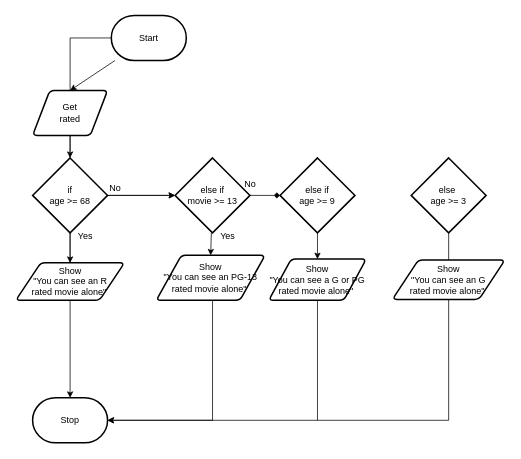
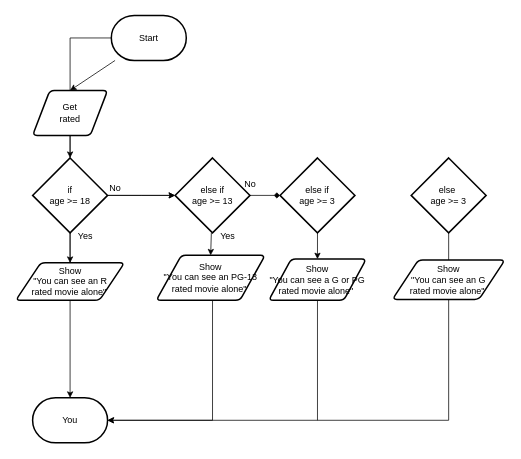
  <mxCell id="0" />
  <mxCell id="1" parent="0" />
  <mxCell id="2" style="edgeStyle=orthogonalEdgeStyle;html=1;rounded=0;startArrow=none;entryX=0.5;entryY=0;entryDx=0;entryDy=0;entryPerimeter=0;" parent="1" source="15" target="5" edge="1"><mxGeometry relative="1" as="geometry" /></mxCell>
  <mxCell id="3" style="edgeStyle=none;html=1;entryX=0.5;entryY=0;entryDx=0;entryDy=0;" parent="1" source="4" target="13" edge="1"><mxGeometry relative="1" as="geometry" /></mxCell>
  <mxCell id="4" value="Start" style="strokeWidth=2;html=1;shape=mxgraph.flowchart.terminator;whiteSpace=wrap;" parent="1" vertex="1"><mxGeometry x="148" y="20" width="100" height="60" as="geometry" /></mxCell>
- <mxCell id="5" value="Stop" style="strokeWidth=2;html=1;shape=mxgraph.flowchart.terminator;whiteSpace=wrap;" parent="1" vertex="1"><mxGeometry x="43" y="530" width="100" height="60" as="geometry" /></mxCell>
+ <mxCell id="5" value="You" style="strokeWidth=2;html=1;shape=mxgraph.flowchart.terminator;whiteSpace=wrap;" parent="1" vertex="1"><mxGeometry x="43" y="530" width="100" height="60" as="geometry" /></mxCell>
  <mxCell id="6" value="" style="edgeStyle=orthogonalEdgeStyle;html=1;rounded=0;endArrow=none;startArrow=none;" parent="1" source="13" target="10" edge="1"><mxGeometry relative="1" as="geometry"><mxPoint x="93" y="80" as="sourcePoint" /><mxPoint x="93" y="370" as="targetPoint" /></mxGeometry></mxCell>
  <mxCell id="7" style="edgeStyle=none;html=1;" parent="1" source="10" target="15" edge="1"><mxGeometry relative="1" as="geometry" /></mxCell>
  <mxCell id="8" style="edgeStyle=none;html=1;" parent="1" source="10" target="20" edge="1"><mxGeometry relative="1" as="geometry" /></mxCell>
  <mxCell id="9" value="" style="edgeStyle=elbowEdgeStyle;rounded=0;html=1;" parent="1" source="10" target="20" edge="1"><mxGeometry relative="1" as="geometry" /></mxCell>
- <mxCell id="10" value="if&lt;br&gt;age &amp;gt;= 68" style="strokeWidth=2;html=1;shape=mxgraph.flowchart.decision;whiteSpace=wrap;" parent="1" vertex="1"><mxGeometry x="43" y="210" width="100" height="100" as="geometry" /></mxCell>
+ <mxCell id="10" value="if&lt;br&gt;age &amp;gt;= 18" style="strokeWidth=2;html=1;shape=mxgraph.flowchart.decision;whiteSpace=wrap;" parent="1" vertex="1"><mxGeometry x="43" y="210" width="100" height="100" as="geometry" /></mxCell>
  <mxCell id="11" value="" style="edgeStyle=orthogonalEdgeStyle;html=1;rounded=0;endArrow=none;" parent="1" source="4" target="13" edge="1"><mxGeometry relative="1" as="geometry"><mxPoint x="93" y="80" as="sourcePoint" /><mxPoint x="93" y="190" as="targetPoint" /></mxGeometry></mxCell>
  <mxCell id="12" style="edgeStyle=none;html=1;" parent="1" source="13" target="10" edge="1"><mxGeometry relative="1" as="geometry" /></mxCell>
  <mxCell id="13" value="Get&lt;br&gt;rated" style="shape=parallelogram;html=1;strokeWidth=2;perimeter=parallelogramPerimeter;whiteSpace=wrap;rounded=1;arcSize=12;size=0.23;" parent="1" vertex="1"><mxGeometry x="43" y="120" width="100" height="60" as="geometry" /></mxCell>
  <mxCell id="14" value="" style="edgeStyle=orthogonalEdgeStyle;html=1;rounded=0;startArrow=none;entryX=0.5;entryY=0;entryDx=0;entryDy=0;entryPerimeter=0;endArrow=none;" parent="1" source="10" target="15" edge="1"><mxGeometry relative="1" as="geometry"><mxPoint x="93" y="290" as="sourcePoint" /><mxPoint x="93" y="410" as="targetPoint" /></mxGeometry></mxCell>
  <mxCell id="15" value="Show&lt;br&gt;&quot;You can see an R &lt;br&gt;rated movie alone&quot;&amp;nbsp;" style="shape=parallelogram;html=1;strokeWidth=2;perimeter=parallelogramPerimeter;whiteSpace=wrap;rounded=1;arcSize=12;size=0.23;" parent="1" vertex="1"><mxGeometry x="20.5" y="350" width="145" height="50" as="geometry" /></mxCell>
  <mxCell id="16" style="edgeStyle=elbowEdgeStyle;rounded=0;html=1;entryX=1;entryY=0.5;entryDx=0;entryDy=0;entryPerimeter=0;exitX=0.5;exitY=1;exitDx=0;exitDy=0;" parent="1" source="17" target="5" edge="1"><mxGeometry relative="1" as="geometry"><Array as="points"><mxPoint x="283" y="480" /></Array></mxGeometry></mxCell>
  <mxCell id="17" value="Show&lt;br&gt;&quot;You can see an PG-13&lt;br&gt;rated movie alone&quot;&amp;nbsp;" style="shape=parallelogram;html=1;strokeWidth=2;perimeter=parallelogramPerimeter;whiteSpace=wrap;rounded=1;arcSize=12;size=0.23;" parent="1" vertex="1"><mxGeometry x="208" y="340" width="145" height="60" as="geometry" /></mxCell>
  <mxCell id="18" style="edgeStyle=none;html=1;entryX=0.5;entryY=0;entryDx=0;entryDy=0;" parent="1" source="20" target="17" edge="1"><mxGeometry relative="1" as="geometry" /></mxCell>
  <mxCell id="19" style="edgeStyle=none;html=1;entryX=0;entryY=0.5;entryDx=0;entryDy=0;entryPerimeter=0;endArrow=diamond;" edge="1" parent="1" source="20" target="28"><mxGeometry relative="1" as="geometry" /></mxCell>
- <mxCell id="20" value="else if&lt;br&gt;movie &amp;gt;= 13" style="strokeWidth=2;html=1;shape=mxgraph.flowchart.decision;whiteSpace=wrap;" parent="1" vertex="1"><mxGeometry x="233" y="210" width="100" height="100" as="geometry" /></mxCell>
+ <mxCell id="20" value="else if&lt;br&gt;age &amp;gt;= 13" style="strokeWidth=2;html=1;shape=mxgraph.flowchart.decision;whiteSpace=wrap;" parent="1" vertex="1"><mxGeometry x="233" y="210" width="100" height="100" as="geometry" /></mxCell>
  <mxCell id="21" style="edgeStyle=elbowEdgeStyle;rounded=0;html=1;exitX=0.5;exitY=1;exitDx=0;exitDy=0;entryX=1;entryY=0.5;entryDx=0;entryDy=0;entryPerimeter=0;" parent="1" target="5" edge="1"><mxGeometry relative="1" as="geometry"><mxPoint x="153" y="550" as="targetPoint" /><Array as="points"><mxPoint x="598" y="550" /></Array><mxPoint x="608" y="290" as="sourcePoint" /></mxGeometry></mxCell>
  <mxCell id="22" value="Show&lt;br&gt;&quot;You can see an G&lt;br&gt;rated movie alone&quot;&amp;nbsp;" style="shape=parallelogram;html=1;strokeWidth=2;perimeter=parallelogramPerimeter;whiteSpace=wrap;rounded=1;arcSize=12;size=0.23;" parent="1" vertex="1"><mxGeometry x="523" y="346.25" width="150" height="52.5" as="geometry" /></mxCell>
  <mxCell id="23" value="No" style="text;html=1;align=center;verticalAlign=middle;resizable=0;points=[];autosize=1;strokeColor=none;fillColor=none;" parent="1" vertex="1"><mxGeometry x="133" y="235" width="40" height="30" as="geometry" /></mxCell>
  <mxCell id="24" value="No" style="text;html=1;align=center;verticalAlign=middle;resizable=0;points=[];autosize=1;strokeColor=none;fillColor=none;" parent="1" vertex="1"><mxGeometry x="313" y="230" width="40" height="30" as="geometry" /></mxCell>
  <mxCell id="25" value="Yes" style="text;html=1;align=center;verticalAlign=middle;resizable=0;points=[];autosize=1;strokeColor=none;fillColor=none;" parent="1" vertex="1"><mxGeometry x="93" y="300" width="40" height="30" as="geometry" /></mxCell>
  <mxCell id="26" value="Yes" style="text;html=1;align=center;verticalAlign=middle;resizable=0;points=[];autosize=1;strokeColor=none;fillColor=none;" parent="1" vertex="1"><mxGeometry x="283" y="300" width="40" height="30" as="geometry" /></mxCell>
  <mxCell id="27" style="edgeStyle=none;html=1;" edge="1" parent="1" source="28" target="30"><mxGeometry relative="1" as="geometry" /></mxCell>
- <mxCell id="28" value="else if&lt;br&gt;age &amp;gt;= 9" style="strokeWidth=2;html=1;shape=mxgraph.flowchart.decision;whiteSpace=wrap;" vertex="1" parent="1"><mxGeometry x="373" y="210" width="100" height="100" as="geometry" /></mxCell>
+ <mxCell id="28" value="else if&lt;br&gt;age &amp;gt;= 3" style="strokeWidth=2;html=1;shape=mxgraph.flowchart.decision;whiteSpace=wrap;" vertex="1" parent="1"><mxGeometry x="373" y="210" width="100" height="100" as="geometry" /></mxCell>
  <mxCell id="29" style="edgeStyle=none;html=1;endArrow=none;endFill=0;" edge="1" parent="1" source="30"><mxGeometry relative="1" as="geometry"><mxPoint x="423" y="560" as="targetPoint" /></mxGeometry></mxCell>
  <mxCell id="30" value="Show&lt;br&gt;&quot;You can see a G or PG&lt;br&gt;rated movie alone&quot;&amp;nbsp;" style="shape=parallelogram;html=1;strokeWidth=2;perimeter=parallelogramPerimeter;whiteSpace=wrap;rounded=1;arcSize=12;size=0.23;" vertex="1" parent="1"><mxGeometry x="358" y="345" width="130" height="55" as="geometry" /></mxCell>
  <mxCell id="31" value="else&amp;nbsp;&lt;br&gt;age &amp;gt;= 3" style="strokeWidth=2;html=1;shape=mxgraph.flowchart.decision;whiteSpace=wrap;" vertex="1" parent="1"><mxGeometry x="548" y="210" width="100" height="100" as="geometry" /></mxCell>
